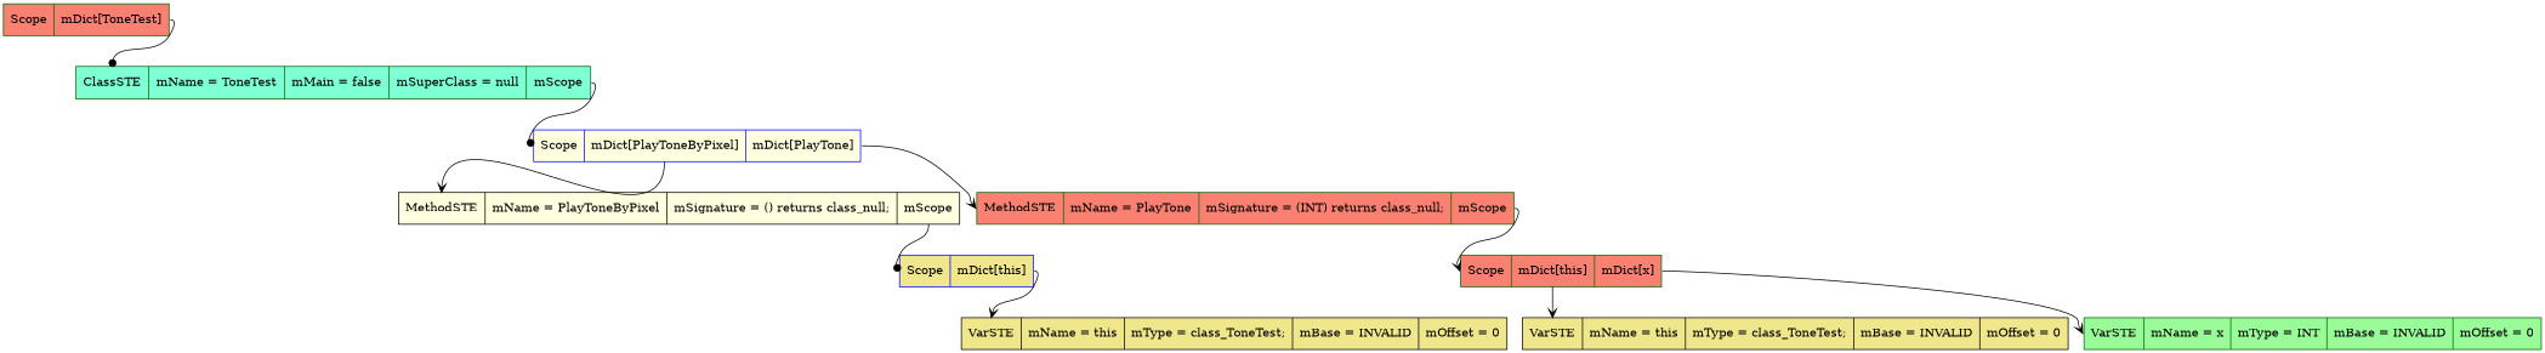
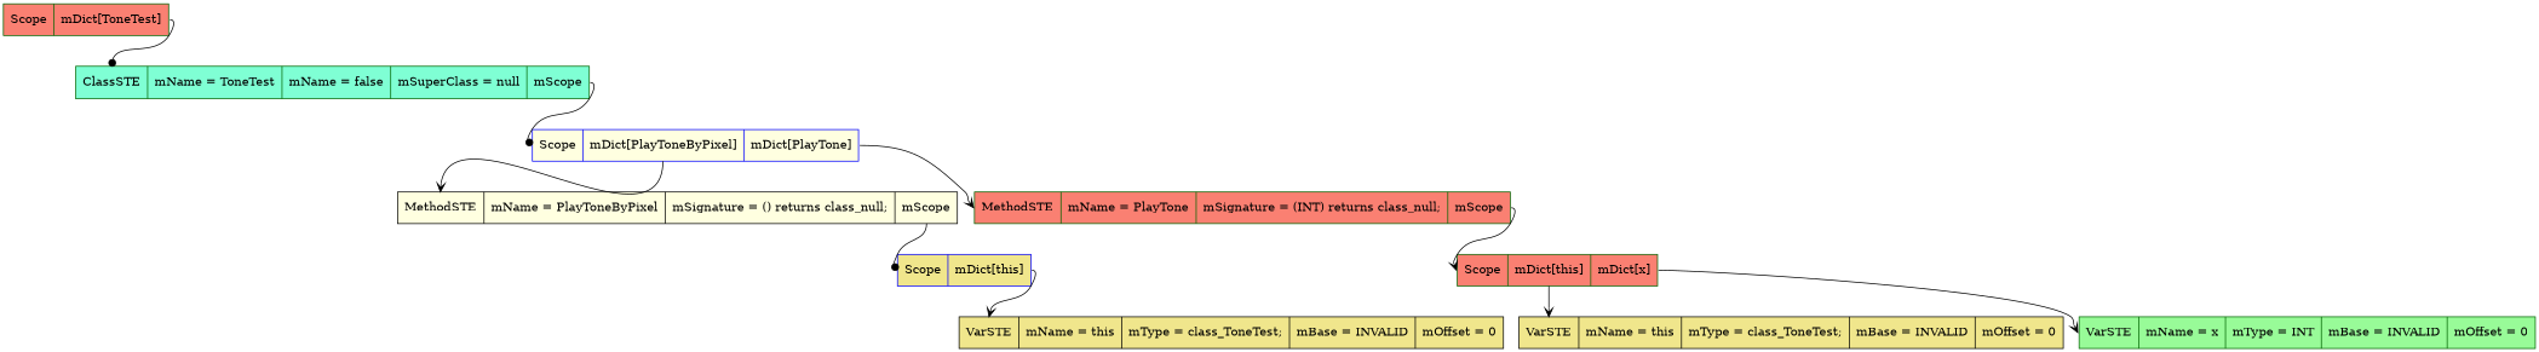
  digraph {
    rankdir=TB
    node [shape=record style=filled fillcolor=salmon color=darkgreen]
    edge [headport=f0 tailport=f1 arrowhead=vee]
    n1 [label=" <f0> Scope | <f1> mDict\[ToneTest\] "]
-   n2 [label=" <f0> ClassSTE | <f1> mName = ToneTest| <f2> mMain = false| <f3> mSuperClass = null| <f4> mScope " fillcolor=aquamarine]
+   n2 [label=" <f0> ClassSTE | <f1> mName = ToneTest| <f2> mName = false| <f3> mSuperClass = null| <f4> mScope " fillcolor=aquamarine]
    n3 [label=" <f0> Scope | <f1> mDict\[PlayToneByPixel\] | <f2> mDict\[PlayTone\] " fillcolor=lightyellow color=blue]
    n4 [label=" <f0> MethodSTE | <f1> mName = PlayToneByPixel| <f2> mSignature = () returns class_null;| <f3> mScope " fillcolor=lightyellow color=black]
    n5 [label=" <f0> MethodSTE | <f1> mName = PlayTone| <f2> mSignature = (INT) returns class_null;| <f3> mScope "]
    n6 [label=" <f0> Scope | <f1> mDict\[this\] " fillcolor=khaki color=blue]
    n7 [label=" <f0> VarSTE | <f1> mName = this| <f2> mType = class_ToneTest;| <f3> mBase = INVALID| <f4> mOffset = 0" fillcolor=khaki color=black]
    n8 [label=" <f0> Scope | <f1> mDict\[this\] | <f2> mDict\[x\] "]
    n9 [label=" <f0> VarSTE | <f1> mName = this| <f2> mType = class_ToneTest;| <f3> mBase = INVALID| <f4> mOffset = 0" fillcolor=khaki color=black]
    n10 [label=" <f0> VarSTE | <f1> mName = x| <f2> mType = INT| <f3> mBase = INVALID| <f4> mOffset = 0" fillcolor=palegreen]
    n1 -> n2 [arrowhead=dot]
    n2 -> n3 [tailport=f4 arrowhead=dot]
    n3 -> n4
    n3 -> n5 [tailport=f2]
    n4 -> n6 [tailport=f3 arrowhead=dot]
    n5 -> n8 [tailport=f3]
    n6 -> n7
    n8 -> n9
    n8 -> n10 [tailport=f2]
  }
